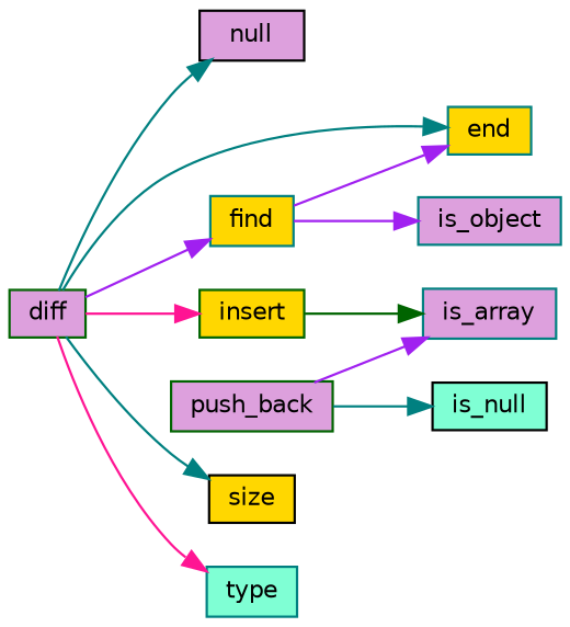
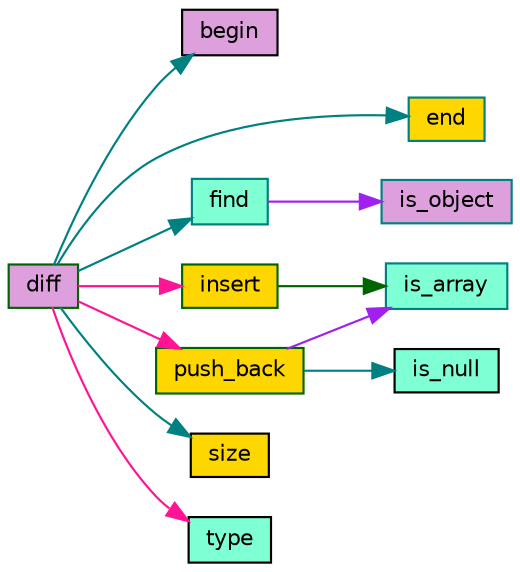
  digraph {
    rankdir=LR
    node [color=black fillcolor=plum fontname=Helvetica fontsize=10 shape=record style=filled]
    edge [color=teal fontname=Helvetica fontsize=10 labelfontname=Helvetica labelfontsize=10 style=solid]
    n1 [color=darkgreen fontcolor=black height=0.2 label=diff width=0.4]
-   n2 [height=0.2 label=null width=0.4]
+   n2 [height=0.2 label=begin width=0.4]
    n3 [color=teal fillcolor=gold height=0.2 label=end width=0.4]
-   n4 [color=teal fillcolor=gold height=0.2 label=find width=0.4]
+   n4 [color=teal fillcolor=aquamarine height=0.2 label=find width=0.4]
    n5 [color=darkgreen fillcolor=gold height=0.2 label=insert width=0.4]
-   n6 [color=darkgreen height=0.2 label=push_back width=0.4]
+   n6 [color=darkgreen fillcolor=gold height=0.2 label=push_back width=0.4]
    n7 [fillcolor=gold height=0.2 label=size width=0.4]
-   n8 [color=teal fillcolor=aquamarine height=0.2 label=type width=0.4]
+   n8 [fillcolor=aquamarine height=0.2 label=type width=0.4]
    n9 [color=teal height=0.2 label=is_object width=0.4]
-   n10 [color=teal height=0.2 label=is_array width=0.4]
+   n10 [color=teal fillcolor=aquamarine height=0.2 label=is_array width=0.4]
    n11 [fillcolor=aquamarine height=0.2 label=is_null width=0.4]
    n1 -> n2
    n1 -> n3
-   n1 -> n4 [color=purple]
+   n1 -> n4
    n1 -> n5 [color=deeppink]
+   n1 -> n6 [color=deeppink]
    n1 -> n7
    n1 -> n8 [color=deeppink]
-   n4 -> n3 [color=purple]
    n4 -> n9 [color=purple]
    n5 -> n10 [color=darkgreen]
    n6 -> n10 [color=purple]
    n6 -> n11
  }
